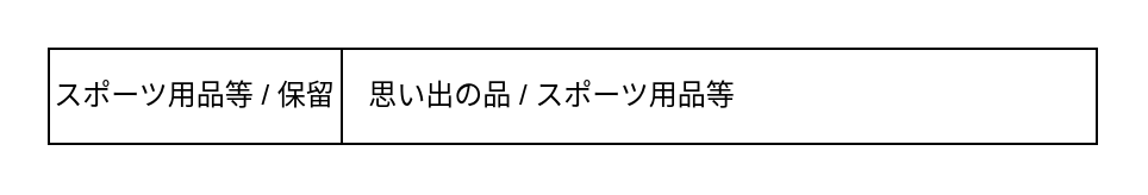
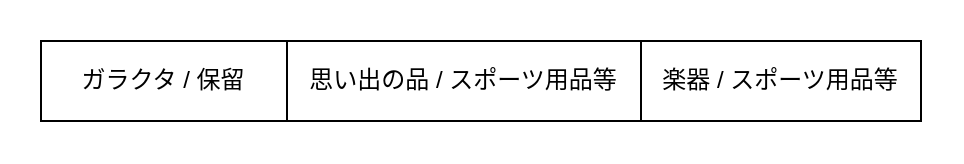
  <mxCell id="0" />
  <mxCell id="1" parent="0" />
  <mxCell id="2" value="" style="shape=table;startSize=0;container=1;collapsible=0;childLayout=tableLayout;strokeWidth=1;perimeterSpacing=0;" parent="1" vertex="1"><mxGeometry x="20" y="20" width="440" height="40" as="geometry" /></mxCell>
  <mxCell id="3" value="" style="shape=partialRectangle;collapsible=0;dropTarget=0;pointerEvents=0;fillColor=none;top=0;left=0;bottom=0;right=0;points=[[0,0.5],[1,0.5]];portConstraint=eastwest;strokeWidth=1;perimeterSpacing=0;" parent="2" vertex="1"><mxGeometry width="440" height="40" as="geometry" /></mxCell>
- <mxCell id="4" value="スポーツ用品等 / 保留" style="shape=partialRectangle;html=1;whiteSpace=wrap;connectable=0;overflow=hidden;fillColor=none;top=0;left=0;bottom=0;right=0;pointerEvents=1;strokeWidth=1;perimeterSpacing=0;" parent="3" vertex="1"><mxGeometry width="123" height="40" as="geometry"><mxRectangle width="123" height="40" as="alternateBounds" /></mxGeometry></mxCell>
+ <mxCell id="4" value="ガラクタ / 保留" style="shape=partialRectangle;html=1;whiteSpace=wrap;connectable=0;overflow=hidden;fillColor=none;top=0;left=0;bottom=0;right=0;pointerEvents=1;strokeWidth=1;perimeterSpacing=0;" parent="3" vertex="1"><mxGeometry width="123" height="40" as="geometry"><mxRectangle width="123" height="40" as="alternateBounds" /></mxGeometry></mxCell>
  <mxCell id="5" value="思い出の品 / スポーツ用品等" style="shape=partialRectangle;html=1;whiteSpace=wrap;connectable=0;overflow=hidden;fillColor=none;top=0;left=0;bottom=0;right=0;pointerEvents=1;strokeWidth=1;perimeterSpacing=0;" parent="3" vertex="1"><mxGeometry x="123" width="177" height="40" as="geometry"><mxRectangle width="177" height="40" as="alternateBounds" /></mxGeometry></mxCell>
+ <mxCell id="6" value="楽器 / スポーツ用品等" style="shape=partialRectangle;html=1;whiteSpace=wrap;connectable=0;overflow=hidden;fillColor=none;top=0;left=0;bottom=0;right=0;pointerEvents=1;strokeColor=default;strokeWidth=1;perimeterSpacing=0;" parent="3" vertex="1"><mxGeometry x="300" width="140" height="40" as="geometry"><mxRectangle width="140" height="40" as="alternateBounds" /></mxGeometry></mxCell>
